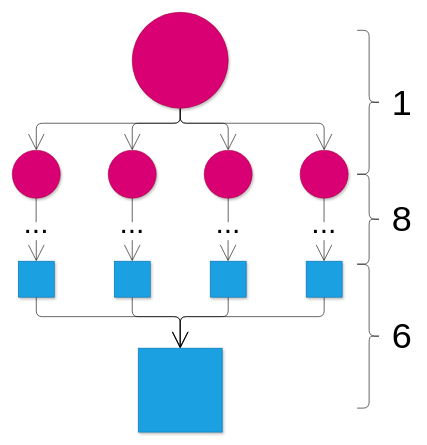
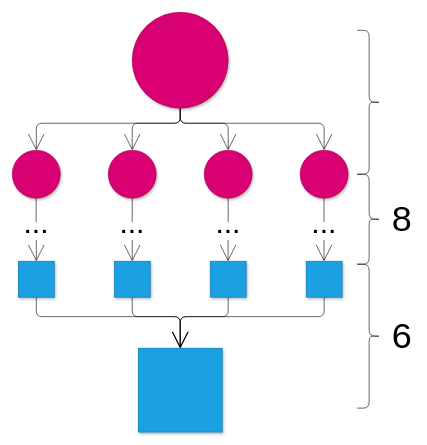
  <mxCell id="0" />
  <mxCell id="1" parent="0" />
  <mxCell id="2" style="edgeStyle=orthogonalEdgeStyle;rounded=1;orthogonalLoop=1;jettySize=auto;html=1;exitX=0.5;exitY=1;exitDx=0;exitDy=0;entryX=0.5;entryY=0;entryDx=0;entryDy=0;endArrow=open;endFill=0;endSize=25;" edge="1" parent="1" source="6" target="9"><mxGeometry relative="1" as="geometry" /></mxCell>
  <mxCell id="3" style="edgeStyle=orthogonalEdgeStyle;rounded=1;orthogonalLoop=1;jettySize=auto;html=1;exitX=0.5;exitY=1;exitDx=0;exitDy=0;entryX=0.5;entryY=0;entryDx=0;entryDy=0;endArrow=open;endFill=0;endSize=25;" edge="1" parent="1" source="6" target="10"><mxGeometry relative="1" as="geometry" /></mxCell>
  <mxCell id="4" style="edgeStyle=orthogonalEdgeStyle;rounded=1;orthogonalLoop=1;jettySize=auto;html=1;exitX=0.5;exitY=1;exitDx=0;exitDy=0;entryX=0.5;entryY=0;entryDx=0;entryDy=0;endArrow=open;endFill=0;endSize=25;" edge="1" parent="1" source="6" target="8"><mxGeometry relative="1" as="geometry" /></mxCell>
  <mxCell id="5" style="edgeStyle=orthogonalEdgeStyle;rounded=1;orthogonalLoop=1;jettySize=auto;html=1;exitX=0.5;exitY=1;exitDx=0;exitDy=0;entryX=0.5;entryY=0;entryDx=0;entryDy=0;endArrow=open;endFill=0;endSize=25;" edge="1" parent="1" source="6" target="7"><mxGeometry relative="1" as="geometry" /></mxCell>
  <mxCell id="6" value="" style="ellipse;whiteSpace=wrap;html=1;aspect=fixed;fillColor=#d80073;strokeColor=#A50040;fontColor=#ffffff;shadow=1;" vertex="1" parent="1"><mxGeometry x="220" y="20" width="160" height="160" as="geometry" /></mxCell>
  <mxCell id="7" value="" style="ellipse;whiteSpace=wrap;html=1;aspect=fixed;fillColor=#d80073;strokeColor=#A50040;fontColor=#ffffff;shadow=1;" vertex="1" parent="1"><mxGeometry x="20" y="250" width="80" height="80" as="geometry" /></mxCell>
  <mxCell id="8" value="" style="ellipse;whiteSpace=wrap;html=1;aspect=fixed;fillColor=#d80073;strokeColor=#A50040;fontColor=#ffffff;shadow=1;" vertex="1" parent="1"><mxGeometry x="180" y="250" width="80" height="80" as="geometry" /></mxCell>
  <mxCell id="9" value="" style="ellipse;whiteSpace=wrap;html=1;aspect=fixed;fillColor=#d80073;strokeColor=#A50040;fontColor=#ffffff;shadow=1;" vertex="1" parent="1"><mxGeometry x="340" y="250" width="80" height="80" as="geometry" /></mxCell>
  <mxCell id="10" value="" style="ellipse;whiteSpace=wrap;html=1;aspect=fixed;fillColor=#d80073;strokeColor=#A50040;fontColor=#ffffff;shadow=1;" vertex="1" parent="1"><mxGeometry x="500" y="250" width="80" height="80" as="geometry" /></mxCell>
  <mxCell id="11" style="edgeStyle=orthogonalEdgeStyle;rounded=1;orthogonalLoop=1;jettySize=auto;html=1;exitX=0.5;exitY=1;exitDx=0;exitDy=0;entryX=0.5;entryY=0;entryDx=0;entryDy=0;endArrow=open;endFill=0;endSize=25;" edge="1" parent="1" source="12" target="20"><mxGeometry relative="1" as="geometry" /></mxCell>
  <mxCell id="12" value="" style="rounded=0;whiteSpace=wrap;html=1;fillColor=#1ba1e2;strokeColor=#006EAF;fontColor=#ffffff;shadow=1;" vertex="1" parent="1"><mxGeometry x="30" y="435" width="60" height="60" as="geometry" /></mxCell>
  <mxCell id="13" style="edgeStyle=orthogonalEdgeStyle;rounded=1;orthogonalLoop=1;jettySize=auto;html=1;exitX=0.5;exitY=1;exitDx=0;exitDy=0;entryX=0.5;entryY=0;entryDx=0;entryDy=0;endArrow=open;endFill=0;endSize=25;" edge="1" parent="1" source="15" target="20"><mxGeometry relative="1" as="geometry" /></mxCell>
  <mxCell id="14" style="edgeStyle=orthogonalEdgeStyle;rounded=1;orthogonalLoop=1;jettySize=auto;html=1;entryX=0.5;entryY=0;entryDx=0;entryDy=0;endArrow=open;endFill=0;endSize=25;" edge="1" parent="1" target="12"><mxGeometry relative="1" as="geometry"><mxPoint x="60" y="400" as="sourcePoint" /></mxGeometry></mxCell>
  <mxCell id="15" value="" style="rounded=0;whiteSpace=wrap;html=1;fillColor=#1ba1e2;strokeColor=#006EAF;fontColor=#ffffff;shadow=1;" vertex="1" parent="1"><mxGeometry x="190" y="435" width="60" height="60" as="geometry" /></mxCell>
  <mxCell id="16" style="edgeStyle=orthogonalEdgeStyle;rounded=1;orthogonalLoop=1;jettySize=auto;html=1;exitX=0.5;exitY=1;exitDx=0;exitDy=0;entryX=0.5;entryY=0;entryDx=0;entryDy=0;endArrow=open;endFill=0;endSize=25;" edge="1" parent="1" source="17" target="20"><mxGeometry relative="1" as="geometry" /></mxCell>
  <mxCell id="17" value="" style="rounded=0;whiteSpace=wrap;html=1;fillColor=#1ba1e2;strokeColor=#006EAF;fontColor=#ffffff;shadow=1;" vertex="1" parent="1"><mxGeometry x="350" y="435" width="60" height="60" as="geometry" /></mxCell>
  <mxCell id="18" style="edgeStyle=orthogonalEdgeStyle;rounded=1;orthogonalLoop=1;jettySize=auto;html=1;exitX=0.5;exitY=1;exitDx=0;exitDy=0;entryX=0.5;entryY=0;entryDx=0;entryDy=0;endArrow=open;endFill=0;endSize=25;" edge="1" parent="1" source="19" target="20"><mxGeometry relative="1" as="geometry" /></mxCell>
  <mxCell id="19" value="" style="rounded=0;whiteSpace=wrap;html=1;fillColor=#1ba1e2;strokeColor=#006EAF;fontColor=#ffffff;shadow=1;" vertex="1" parent="1"><mxGeometry x="510" y="435" width="60" height="60" as="geometry" /></mxCell>
  <mxCell id="20" value="" style="rounded=0;whiteSpace=wrap;html=1;fillColor=#1ba1e2;strokeColor=#006EAF;fontColor=#ffffff;shadow=1;" vertex="1" parent="1"><mxGeometry x="230" y="580" width="140" height="140" as="geometry" /></mxCell>
  <mxCell id="21" value="" style="shape=curlyBracket;whiteSpace=wrap;html=1;rounded=1;flipH=1;" vertex="1" parent="1"><mxGeometry x="595" y="50" width="40" height="240" as="geometry" /></mxCell>
  <mxCell id="22" value="&lt;font style=&quot;font-size: 50px&quot;&gt;...&lt;/font&gt;" style="text;html=1;strokeColor=none;fillColor=none;align=center;verticalAlign=middle;whiteSpace=wrap;rounded=0;" vertex="1" parent="1"><mxGeometry x="40" y="370" width="40" as="geometry" /></mxCell>
  <mxCell id="23" value="&lt;font style=&quot;font-size: 50px&quot;&gt;...&lt;/font&gt;" style="text;html=1;strokeColor=none;fillColor=none;align=center;verticalAlign=middle;whiteSpace=wrap;rounded=0;" vertex="1" parent="1"><mxGeometry x="200" y="370" width="40" as="geometry" /></mxCell>
  <mxCell id="24" value="&lt;font style=&quot;font-size: 50px&quot;&gt;...&lt;/font&gt;" style="text;html=1;strokeColor=none;fillColor=none;align=center;verticalAlign=middle;whiteSpace=wrap;rounded=0;" vertex="1" parent="1"><mxGeometry x="360" y="370" width="40" as="geometry" /></mxCell>
  <mxCell id="25" value="&lt;font style=&quot;font-size: 50px&quot;&gt;...&lt;/font&gt;" style="text;html=1;strokeColor=none;fillColor=none;align=center;verticalAlign=middle;whiteSpace=wrap;rounded=0;" vertex="1" parent="1"><mxGeometry x="520" y="370" width="40" as="geometry" /></mxCell>
  <mxCell id="26" style="edgeStyle=orthogonalEdgeStyle;rounded=1;orthogonalLoop=1;jettySize=auto;html=1;entryX=0.5;entryY=0;entryDx=0;entryDy=0;endArrow=open;endFill=0;endSize=25;" edge="1" parent="1"><mxGeometry relative="1" as="geometry"><mxPoint x="220" y="400" as="sourcePoint" /><mxPoint x="220" y="435" as="targetPoint" /></mxGeometry></mxCell>
  <mxCell id="27" style="edgeStyle=orthogonalEdgeStyle;rounded=1;orthogonalLoop=1;jettySize=auto;html=1;entryX=0.5;entryY=0;entryDx=0;entryDy=0;endArrow=open;endFill=0;endSize=25;" edge="1" parent="1"><mxGeometry relative="1" as="geometry"><mxPoint x="379.83" y="400" as="sourcePoint" /><mxPoint x="379.83" y="435" as="targetPoint" /></mxGeometry></mxCell>
  <mxCell id="28" style="edgeStyle=orthogonalEdgeStyle;rounded=1;orthogonalLoop=1;jettySize=auto;html=1;entryX=0.5;entryY=0;entryDx=0;entryDy=0;endArrow=open;endFill=0;endSize=25;" edge="1" parent="1"><mxGeometry relative="1" as="geometry"><mxPoint x="539.83" y="400" as="sourcePoint" /><mxPoint x="539.83" y="435" as="targetPoint" /></mxGeometry></mxCell>
  <mxCell id="29" value="" style="endArrow=none;html=1;endSize=25;entryX=0.5;entryY=1;entryDx=0;entryDy=0;exitX=0;exitY=0;exitDx=0;exitDy=0;" edge="1" parent="1" source="23" target="8"><mxGeometry width="50" height="50" relative="1" as="geometry"><mxPoint x="200" y="400" as="sourcePoint" /><mxPoint x="250" y="350" as="targetPoint" /></mxGeometry></mxCell>
  <mxCell id="30" value="" style="endArrow=none;html=1;endSize=25;entryX=0.5;entryY=1;entryDx=0;entryDy=0;exitX=0;exitY=0;exitDx=0;exitDy=0;" edge="1" parent="1"><mxGeometry width="50" height="50" relative="1" as="geometry"><mxPoint x="380" y="370" as="sourcePoint" /><mxPoint x="380" y="330" as="targetPoint" /></mxGeometry></mxCell>
  <mxCell id="31" value="" style="endArrow=none;html=1;endSize=25;entryX=0.5;entryY=1;entryDx=0;entryDy=0;exitX=0;exitY=0;exitDx=0;exitDy=0;" edge="1" parent="1"><mxGeometry width="50" height="50" relative="1" as="geometry"><mxPoint x="539.83" y="370" as="sourcePoint" /><mxPoint x="539.83" y="330" as="targetPoint" /></mxGeometry></mxCell>
  <mxCell id="32" value="" style="endArrow=none;html=1;endSize=25;entryX=0.5;entryY=1;entryDx=0;entryDy=0;exitX=0;exitY=0;exitDx=0;exitDy=0;" edge="1" parent="1"><mxGeometry width="50" height="50" relative="1" as="geometry"><mxPoint x="59.76" y="370" as="sourcePoint" /><mxPoint x="59.76" y="330" as="targetPoint" /></mxGeometry></mxCell>
  <mxCell id="33" value="" style="shape=curlyBracket;whiteSpace=wrap;html=1;rounded=1;flipH=1;" vertex="1" parent="1"><mxGeometry x="595" y="290" width="40" height="150" as="geometry" /></mxCell>
  <mxCell id="34" value="" style="shape=curlyBracket;whiteSpace=wrap;html=1;rounded=1;flipH=1;size=0.5;" vertex="1" parent="1"><mxGeometry x="595" y="440" width="40" height="240" as="geometry" /></mxCell>
- <mxCell id="35" value="&lt;font style=&quot;font-size: 60px&quot;&gt;1&lt;/font&gt;" style="text;html=1;strokeColor=none;fillColor=none;align=center;verticalAlign=middle;whiteSpace=wrap;rounded=0;shadow=1;" vertex="1" parent="1"><mxGeometry x="650" y="160" width="40" height="20" as="geometry" /></mxCell>
  <mxCell id="36" value="&lt;font style=&quot;font-size: 60px&quot;&gt;8&lt;/font&gt;" style="text;html=1;strokeColor=none;fillColor=none;align=center;verticalAlign=middle;whiteSpace=wrap;rounded=0;shadow=1;" vertex="1" parent="1"><mxGeometry x="650" y="355" width="40" height="20" as="geometry" /></mxCell>
  <mxCell id="37" value="&lt;font style=&quot;font-size: 60px&quot;&gt;6&lt;/font&gt;" style="text;html=1;strokeColor=none;fillColor=none;align=center;verticalAlign=middle;whiteSpace=wrap;rounded=0;shadow=1;" vertex="1" parent="1"><mxGeometry x="650" y="550" width="40" height="20" as="geometry" /></mxCell>
